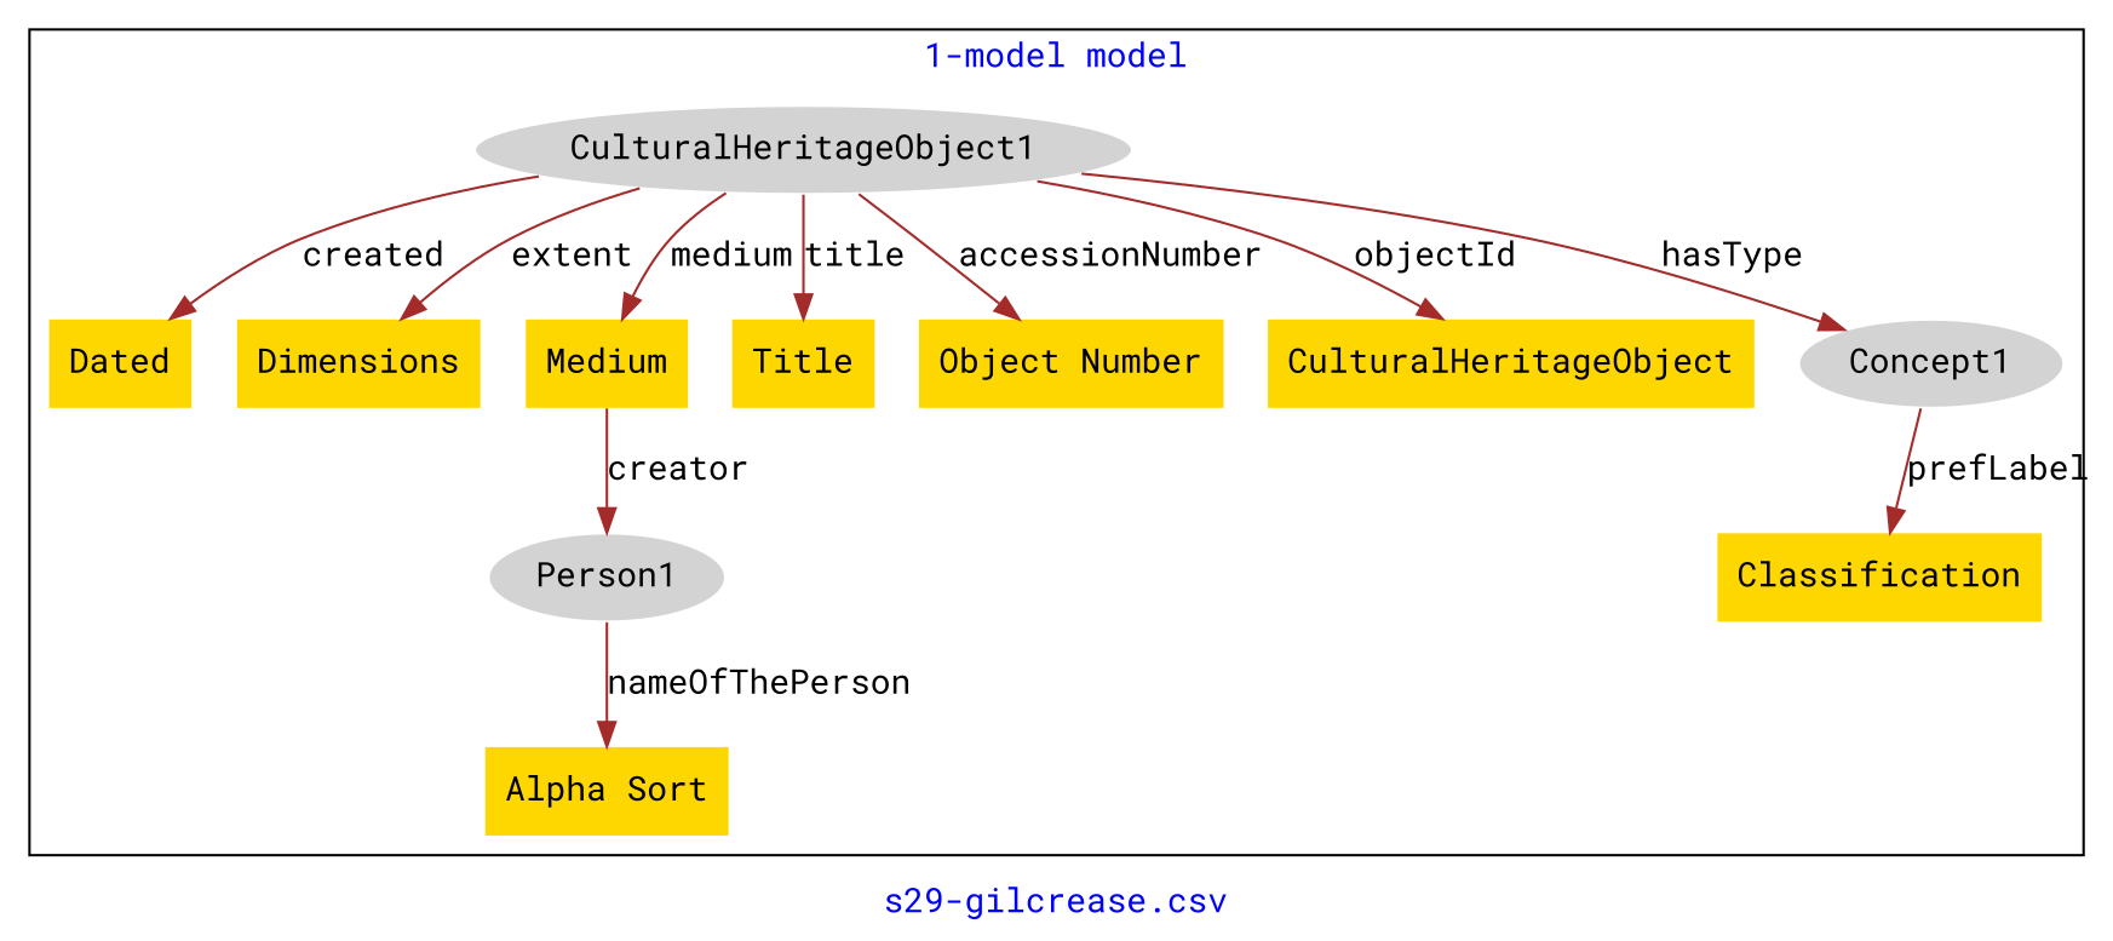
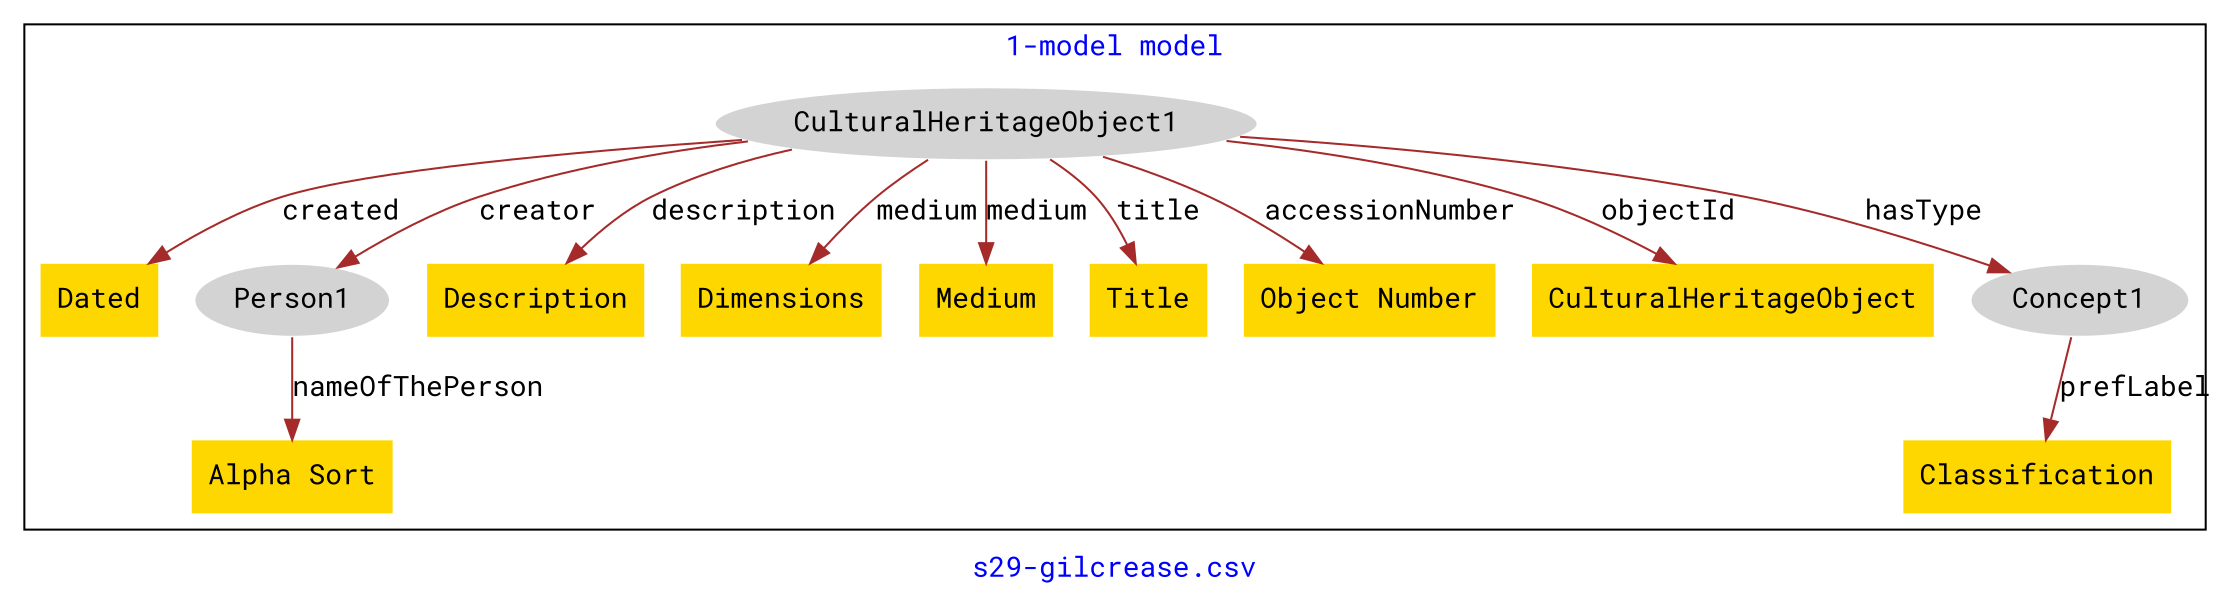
  digraph {
    fontcolor=blue
    fontname="Roboto Mono"
    label="s29-gilcrease.csv"
    remincross=true
    node [fillcolor=gold fontname="Roboto Mono" style=filled shape=plaintext]
    edge [color=brown fontcolor=black fontname="Roboto Mono"]
    n1 [color=white fillcolor=lightgray label=CulturalHeritageObject1 shape=""]
    n2 [label=Dated]
    n3 [color=white fillcolor=lightgray label=Person1 shape=""]
+   n4 [label=Description]
    n5 [label=Dimensions]
    n6 [label=Medium]
    n7 [label=Title]
    n8 [label="Object Number"]
    n9 [label=CulturalHeritageObject]
    n10 [color=white fillcolor=lightgray label=Concept1 shape=""]
    n11 [label="Alpha Sort"]
    n12 [label=Classification]
    subgraph cluster_1 {
      label="1-model model"
      n1
      n2
      n3
+     n4
      n5
      n6
      n7
      n8
      n9
      n10
      n11
      n12
    }
    subgraph cluster_2 {
      label="candidate 0\nlink coherence:1.0\nconfidence:0.0\ncost:0.0\n-precision:0.0-recall:0.0"
    }
    n1 -> n2 [label=created]
-   n6 -> n3 [label=creator]
-   n1 -> n5 [label=extent]
+   n1 -> n3 [label=creator]
+   n1 -> n4 [label=description]
+   n1 -> n5 [label=medium]
    n1 -> n6 [label=medium]
    n1 -> n7 [label=title]
    n1 -> n8 [label=accessionNumber]
    n1 -> n9 [label=objectId]
    n1 -> n10 [label=hasType]
    n3 -> n11 [label=nameOfThePerson]
    n10 -> n12 [label=prefLabel]
  }
